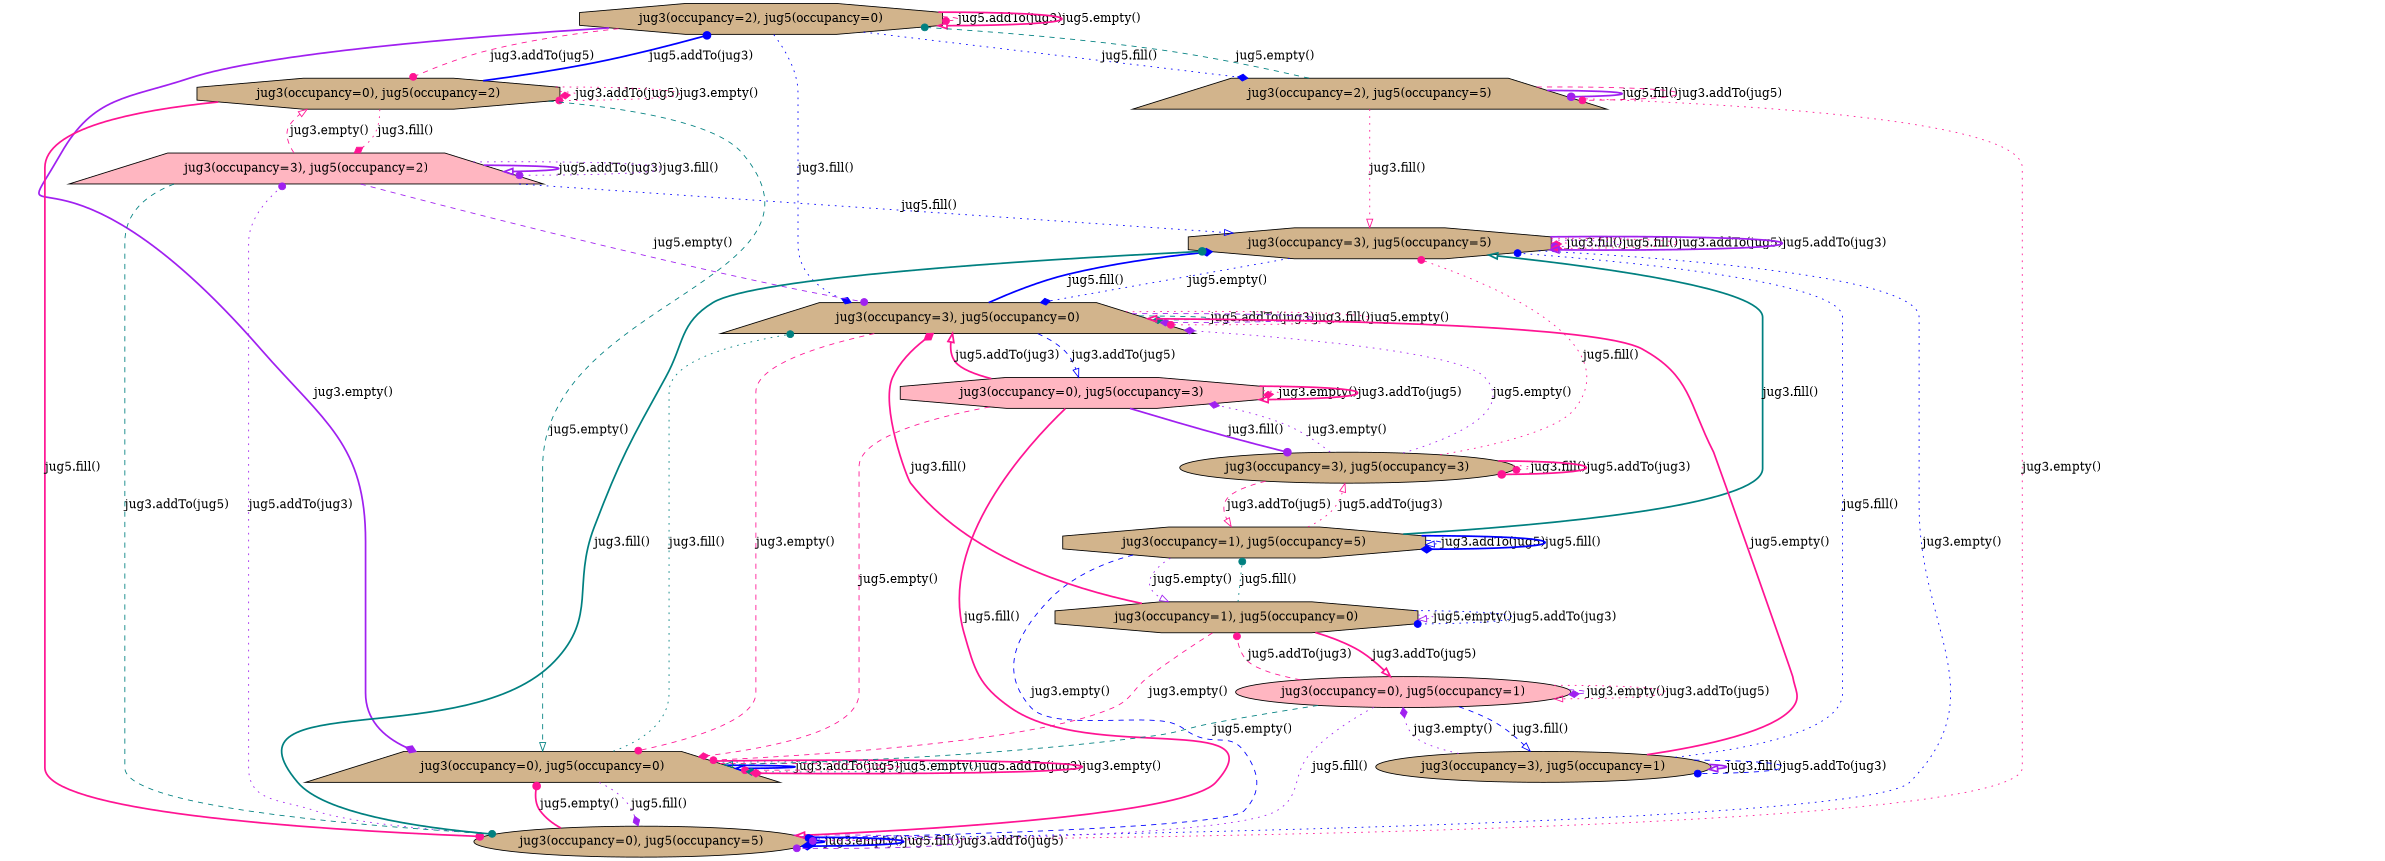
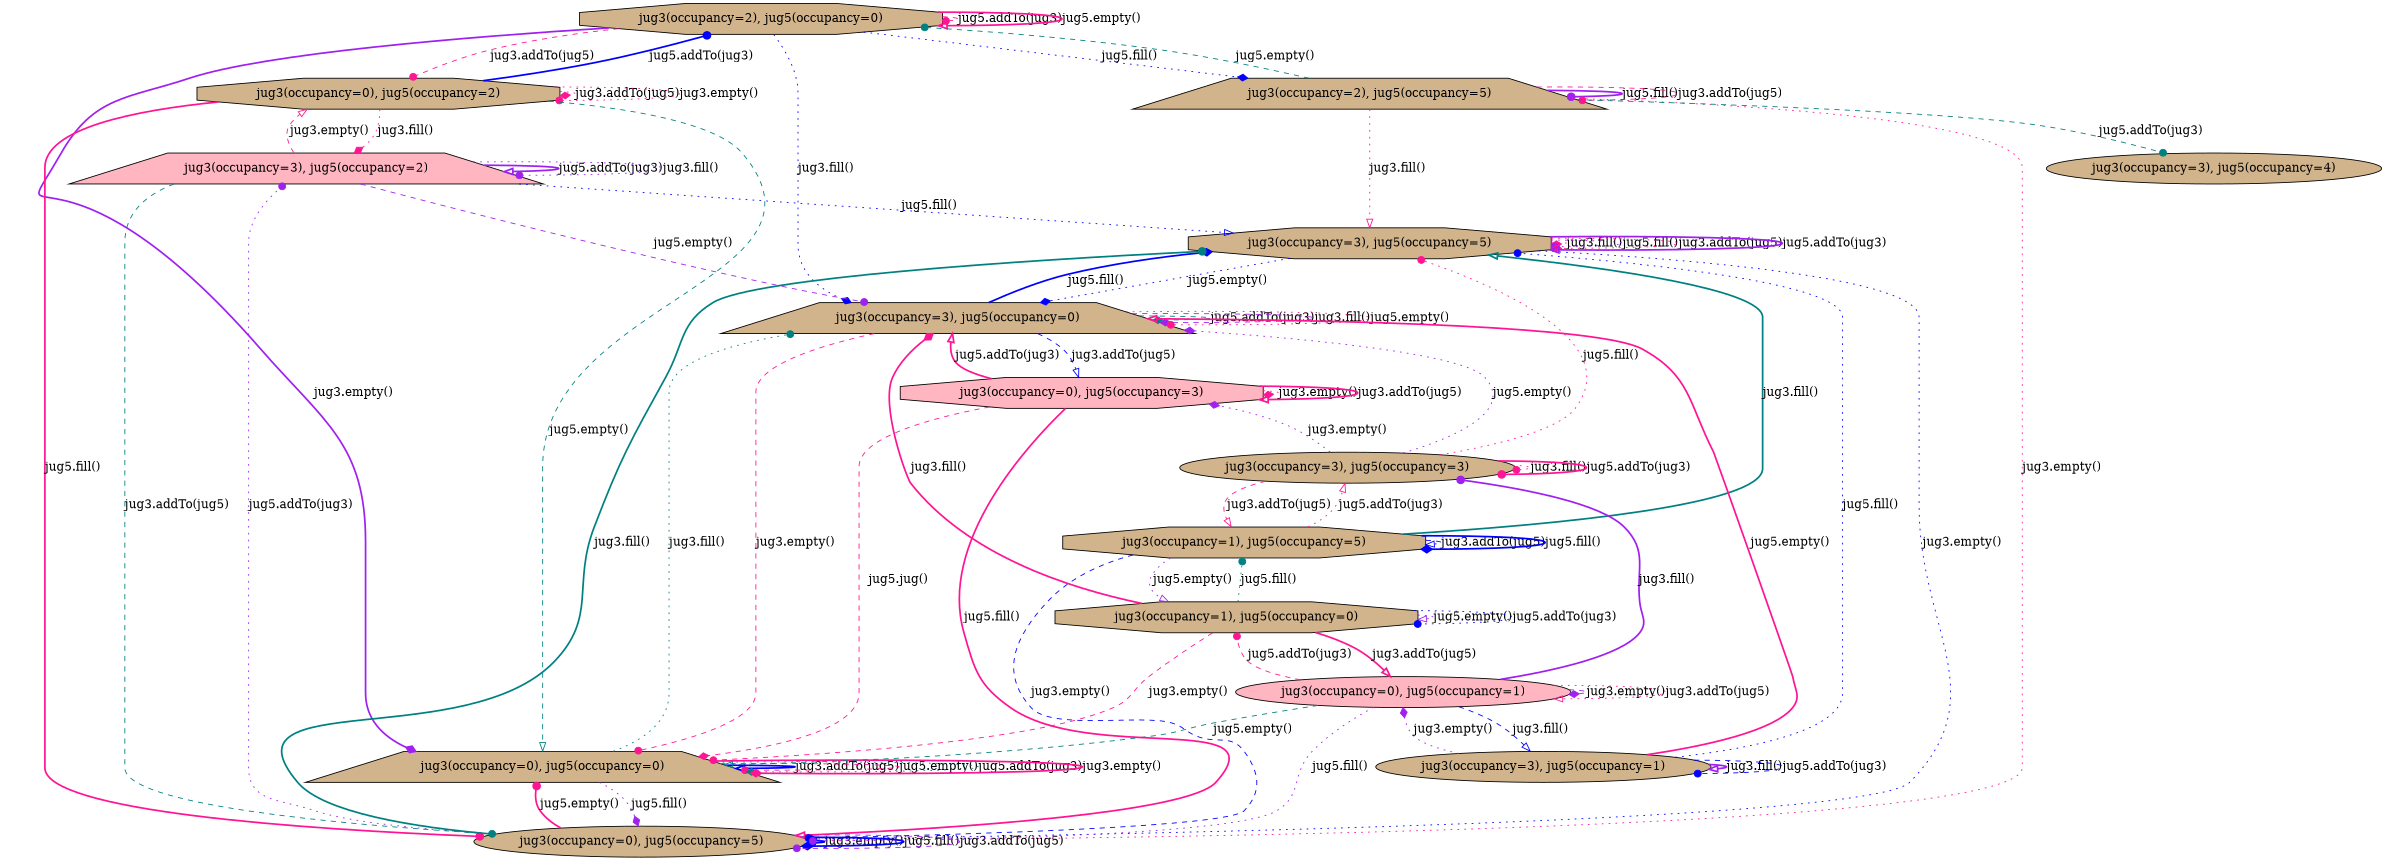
  digraph {
    node [fillcolor=tan shape=octagon style=filled]
    edge [arrowhead=dot color=deeppink style=dotted]
    n1 [label="jug3(occupancy=2), jug5(occupancy=0)"]
    n2 [label="jug3(occupancy=0), jug5(occupancy=2)"]
    n3 [label="jug3(occupancy=0), jug5(occupancy=0)" shape=trapezium]
    n4 [label="jug3(occupancy=3), jug5(occupancy=0)" shape=trapezium]
    n5 [label="jug3(occupancy=2), jug5(occupancy=5)" shape=trapezium]
    n6 [label="jug3(occupancy=0), jug5(occupancy=5)" shape=ellipse]
    n7 [fillcolor=lightpink label="jug3(occupancy=3), jug5(occupancy=2)" shape=trapezium]
    n8 [fillcolor=lightpink label="jug3(occupancy=0), jug5(occupancy=3)"]
    n9 [label="jug3(occupancy=3), jug5(occupancy=5)"]
+   n10 [label="jug3(occupancy=3), jug5(occupancy=4)" shape=ellipse]
    n11 [label="jug3(occupancy=3), jug5(occupancy=3)" shape=ellipse]
    n12 [label="jug3(occupancy=1), jug5(occupancy=5)"]
    n13 [label="jug3(occupancy=1), jug5(occupancy=0)"]
    n14 [fillcolor=lightpink label="jug3(occupancy=0), jug5(occupancy=1)" shape=ellipse]
    n15 [label="jug3(occupancy=3), jug5(occupancy=1)" shape=ellipse]
    n1 -> n1 [label="jug5.addTo(jug3)" style=dashed]
    n1 -> n1 [arrowhead=onormal label="jug5.empty()" style=bold]
    n1 -> n2 [label="jug3.addTo(jug5)" style=dashed]
    n1 -> n3 [arrowhead=diamond color=purple label="jug3.empty()" style=bold]
    n1 -> n4 [arrowhead=diamond color=blue label="jug3.fill()"]
    n1 -> n5 [arrowhead=diamond color=blue label="jug5.fill()"]
    n2 -> n1 [color=blue label="jug5.addTo(jug3)" style=bold]
    n2 -> n2 [arrowhead=diamond label="jug3.addTo(jug5)"]
    n2 -> n2 [label="jug3.empty()"]
    n2 -> n3 [arrowhead=onormal color=teal label="jug5.empty()" style=dashed]
    n2 -> n6 [label="jug5.fill()" style=bold]
    n2 -> n7 [arrowhead=diamond label="jug3.fill()"]
    n3 -> n3 [arrowhead=onormal color=blue label="jug3.addTo(jug5)" style=bold]
    n3 -> n3 [label="jug5.empty()" style=dashed]
    n3 -> n3 [arrowhead=diamond color=teal label="jug5.addTo(jug3)"]
    n3 -> n3 [arrowhead=diamond label="jug3.empty()" style=bold]
    n3 -> n4 [color=teal label="jug3.fill()"]
    n3 -> n6 [arrowhead=diamond color=purple label="jug5.fill()"]
    n4 -> n3 [label="jug3.empty()" style=dashed]
    n4 -> n4 [arrowhead=diamond color=teal label="jug5.addTo(jug3)" style=dashed]
    n4 -> n4 [arrowhead=diamond color=purple label="jug3.fill()" style=dashed]
    n4 -> n4 [label="jug5.empty()"]
    n4 -> n8 [arrowhead=onormal color=blue label="jug3.addTo(jug5)" style=dashed]
    n4 -> n9 [arrowhead=diamond color=blue label="jug5.fill()" style=bold]
    n5 -> n1 [color=teal label="jug5.empty()" style=dashed]
    n5 -> n5 [color=purple label="jug5.fill()" style=bold]
    n5 -> n5 [label="jug3.addTo(jug5)" style=dashed]
    n5 -> n6 [label="jug3.empty()"]
    n5 -> n9 [arrowhead=onormal label="jug3.fill()"]
+   n5 -> n10 [color=teal label="jug5.addTo(jug3)" style=dashed]
    n6 -> n3 [label="jug5.empty()" style=bold]
    n6 -> n6 [color=blue label="jug3.empty()" style=bold]
    n6 -> n6 [arrowhead=diamond color=blue label="jug5.fill()" style=bold]
    n6 -> n6 [color=purple label="jug3.addTo(jug5)" style=dashed]
    n6 -> n7 [color=purple label="jug5.addTo(jug3)"]
    n6 -> n9 [color=teal label="jug3.fill()" style=bold]
    n7 -> n2 [arrowhead=onormal label="jug3.empty()" style=dashed]
    n7 -> n4 [color=purple label="jug5.empty()" style=dashed]
    n7 -> n6 [color=teal label="jug3.addTo(jug5)" style=dashed]
    n7 -> n7 [arrowhead=onormal color=purple label="jug5.addTo(jug3)" style=bold]
    n7 -> n7 [color=purple label="jug3.fill()"]
    n7 -> n9 [arrowhead=onormal color=blue label="jug5.fill()"]
-   n8 -> n3 [arrowhead=diamond label="jug5.empty()" style=dashed]
+   n8 -> n3 [arrowhead=diamond label="jug5.jug()" style=dashed]
    n8 -> n4 [arrowhead=onormal label="jug5.addTo(jug3)" style=bold]
    n8 -> n6 [arrowhead=onormal label="jug5.fill()" style=bold]
    n8 -> n8 [arrowhead=diamond label="jug3.empty()"]
    n8 -> n8 [arrowhead=onormal label="jug3.addTo(jug5)" style=bold]
-   n8 -> n11 [color=purple label="jug3.fill()" style=bold]
+   n14 -> n11 [color=purple label="jug3.fill()" style=bold]
    n9 -> n4 [arrowhead=diamond color=blue label="jug5.empty()"]
    n9 -> n6 [arrowhead=diamond color=blue label="jug3.empty()"]
    n9 -> n9 [arrowhead=diamond label="jug3.fill()"]
    n9 -> n9 [color=purple label="jug5.fill()"]
    n9 -> n9 [arrowhead=diamond label="jug3.addTo(jug5)"]
    n9 -> n9 [arrowhead=onormal color=purple label="jug5.addTo(jug3)" style=bold]
    n11 -> n4 [arrowhead=diamond color=purple label="jug5.empty()"]
    n11 -> n8 [arrowhead=diamond color=purple label="jug3.empty()"]
    n11 -> n9 [label="jug5.fill()"]
    n11 -> n11 [label="jug3.fill()"]
    n11 -> n11 [label="jug5.addTo(jug3)" style=bold]
    n11 -> n12 [arrowhead=onormal label="jug3.addTo(jug5)" style=dashed]
    n12 -> n6 [color=blue label="jug3.empty()" style=dashed]
    n12 -> n9 [arrowhead=onormal color=teal label="jug3.fill()" style=bold]
    n12 -> n11 [arrowhead=onormal label="jug5.addTo(jug3)"]
    n12 -> n12 [arrowhead=onormal color=blue label="jug3.addTo(jug5)" style=dashed]
    n12 -> n12 [arrowhead=diamond color=blue label="jug5.fill()" style=bold]
    n12 -> n13 [arrowhead=onormal color=purple label="jug5.empty()"]
    n13 -> n3 [label="jug3.empty()" style=dashed]
    n13 -> n4 [arrowhead=diamond label="jug3.fill()" style=bold]
    n13 -> n12 [color=teal label="jug5.fill()"]
    n13 -> n13 [arrowhead=onormal color=purple label="jug5.empty()"]
    n13 -> n13 [color=blue label="jug5.addTo(jug3)"]
    n13 -> n14 [arrowhead=onormal label="jug3.addTo(jug5)" style=bold]
    n14 -> n3 [arrowhead=onormal color=teal label="jug5.empty()" style=dashed]
    n14 -> n6 [color=purple label="jug5.fill()"]
    n14 -> n13 [label="jug5.addTo(jug3)" style=dashed]
    n14 -> n14 [arrowhead=diamond color=purple label="jug3.empty()" style=dashed]
    n14 -> n14 [arrowhead=onormal label="jug3.addTo(jug5)"]
    n14 -> n15 [arrowhead=onormal color=blue label="jug3.fill()" style=dashed]
    n15 -> n4 [arrowhead=onormal label="jug5.empty()" style=bold]
    n15 -> n9 [color=blue label="jug5.fill()"]
    n15 -> n14 [arrowhead=diamond color=purple label="jug3.empty()"]
    n15 -> n15 [arrowhead=onormal color=purple label="jug3.fill()" style=bold]
    n15 -> n15 [color=blue label="jug5.addTo(jug3)" style=dashed]
  }
